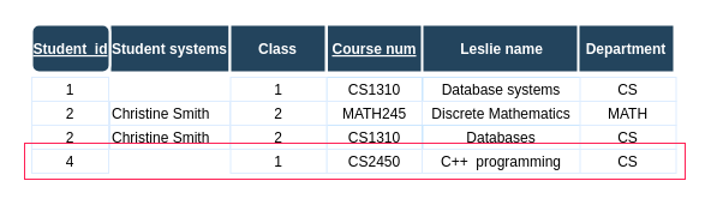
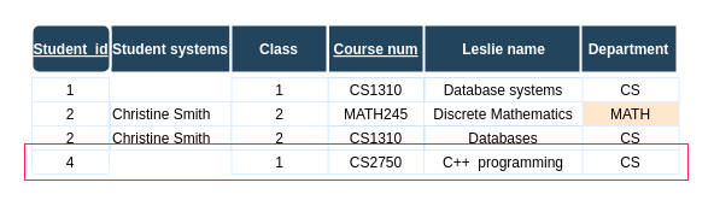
  <mxCell id="0" />
  <mxCell id="1" parent="0" />
  <mxCell id="2" value="CS1310" style="strokeColor=#CCE7FF;fillColor=none;" parent="1" vertex="1"><mxGeometry x="271.5" y="64" width="80.0" height="20" as="geometry" /></mxCell>
  <mxCell id="3" value="Database systems" style="strokeColor=#CCE7FF;fillColor=none;" parent="1" vertex="1"><mxGeometry x="351" y="64" width="132" height="20" as="geometry" /></mxCell>
  <mxCell id="4" value="CS" style="strokeColor=#DEEDFF" parent="1" vertex="1"><mxGeometry x="482.5" y="64" width="80.0" height="20" as="geometry" /></mxCell>
  <mxCell id="5" value="Christine Smith" style="align=left;strokeColor=#DEEDFF" parent="1" vertex="1"><mxGeometry x="91" y="84" width="100" height="20" as="geometry" /></mxCell>
  <mxCell id="6" value="MATH245" style="strokeColor=#DEEDFF" parent="1" vertex="1"><mxGeometry x="271.5" y="84" width="80.0" height="20" as="geometry" /></mxCell>
  <mxCell id="7" value="Discrete Mathematics" style="strokeColor=#DEEDFF" parent="1" vertex="1"><mxGeometry x="351" y="84" width="132" height="20" as="geometry" /></mxCell>
- <mxCell id="8" value="MATH" style="strokeColor=#DEEDFF" parent="1" vertex="1"><mxGeometry x="482.5" y="84" width="80.0" height="20" as="geometry" /></mxCell>
+ <mxCell id="8" value="MATH" style="strokeColor=#DEEDFF;fillColor=#ffe6cc;" parent="1" vertex="1"><mxGeometry x="482.5" y="84" width="80.0" height="20" as="geometry" /></mxCell>
  <mxCell id="9" value="Christine Smith" style="align=left;strokeColor=#DEEDFF" parent="1" vertex="1"><mxGeometry x="91" y="104" width="100" height="20" as="geometry" /></mxCell>
  <mxCell id="10" value="CS1310" style="strokeColor=#CCE7FF;fillColor=none;" parent="1" vertex="1"><mxGeometry x="271.5" y="104" width="80.0" height="20" as="geometry" /></mxCell>
  <mxCell id="11" value="Databases" style="strokeColor=#CCE7FF;fillColor=none;" parent="1" vertex="1"><mxGeometry x="351" y="104" width="132" height="20" as="geometry" /></mxCell>
  <mxCell id="12" value="CS" style="strokeColor=#DEEDFF" parent="1" vertex="1"><mxGeometry x="482.5" y="104" width="80.0" height="20" as="geometry" /></mxCell>
- <mxCell id="13" value="CS2450" style="strokeColor=#DEEDFF" parent="1" vertex="1"><mxGeometry x="271.5" y="124" width="80.0" height="20" as="geometry" /></mxCell>
+ <mxCell id="13" value="CS2750" style="strokeColor=#DEEDFF" parent="1" vertex="1"><mxGeometry x="271.5" y="124" width="80.0" height="20" as="geometry" /></mxCell>
  <mxCell id="14" value="C++  programming" style="strokeColor=#DEEDFF" parent="1" vertex="1"><mxGeometry x="351" y="124" width="132" height="20" as="geometry" /></mxCell>
  <mxCell id="15" value="CS" style="strokeColor=#DEEDFF" parent="1" vertex="1"><mxGeometry x="482.5" y="124" width="80.0" height="20" as="geometry" /></mxCell>
  <mxCell id="16" value="Student systems" style="fillColor=#23445D;strokeColor=#FFFFFF;strokeWidth=2;fontColor=#FFFFFF;fontStyle=1" parent="1" vertex="1"><mxGeometry x="91" y="20" width="100" height="40" as="geometry" /></mxCell>
  <mxCell id="17" value="Course num" style="fillColor=#23445D;strokeColor=#FFFFFF;strokeWidth=2;fontColor=#FFFFFF;fontStyle=5" parent="1" vertex="1"><mxGeometry x="271.5" y="20" width="80.0" height="40.0" as="geometry" /></mxCell>
  <mxCell id="18" value="Leslie name" style="fillColor=#23445D;strokeColor=#FFFFFF;strokeWidth=2;fontColor=#FFFFFF;fontStyle=1" parent="1" vertex="1"><mxGeometry x="351" y="20" width="133" height="40" as="geometry" /></mxCell>
  <mxCell id="19" value="Department" style="fillColor=#23445D;strokeColor=#FFFFFF;strokeWidth=2;fontColor=#FFFFFF;fontStyle=1" parent="1" vertex="1"><mxGeometry x="481" y="20" width="80.0" height="40.0" as="geometry" /></mxCell>
  <mxCell id="20" value="1" style="strokeColor=#DEEDFF" parent="1" vertex="1"><mxGeometry x="191.5" y="64" width="80.0" height="20" as="geometry" /></mxCell>
  <mxCell id="21" value="2" style="strokeColor=#DEEDFF" parent="1" vertex="1"><mxGeometry x="191.5" y="84" width="80.0" height="20" as="geometry" /></mxCell>
  <mxCell id="22" value="2" style="strokeColor=#DEEDFF" parent="1" vertex="1"><mxGeometry x="191.5" y="104" width="80.0" height="20" as="geometry" /></mxCell>
  <mxCell id="23" value="1" style="strokeColor=#DEEDFF" parent="1" vertex="1"><mxGeometry x="191.5" y="124" width="80.0" height="20" as="geometry" /></mxCell>
  <mxCell id="24" value="Class" style="fillColor=#23445D;strokeColor=#FFFFFF;strokeWidth=2;fontColor=#FFFFFF;fontStyle=1" parent="1" vertex="1"><mxGeometry x="191" y="20" width="80.0" height="40.0" as="geometry" /></mxCell>
  <mxCell id="25" value="1" style="strokeColor=#DEEDFF" parent="1" vertex="1"><mxGeometry x="26" y="64" width="64" height="20" as="geometry" /></mxCell>
  <mxCell id="26" value="2" style="strokeColor=#DEEDFF" parent="1" vertex="1"><mxGeometry x="26" y="84" width="64" height="20" as="geometry" /></mxCell>
  <mxCell id="27" value="2" style="strokeColor=#DEEDFF" parent="1" vertex="1"><mxGeometry x="26" y="104" width="64" height="20" as="geometry" /></mxCell>
- <mxCell id="28" value="4" style="strokeColor=#DEEDFF" parent="1" vertex="1"><mxGeometry x="26" y="124" width="64" height="20" as="geometry" /></mxCell>
+ <mxCell id="28" value="4" style="strokeColor=#DEEDFF;rounded=1;" parent="1" vertex="1"><mxGeometry x="26" y="124" width="64" height="20" as="geometry" /></mxCell>
  <mxCell id="29" value="Student_id" style="fillColor=#23445D;strokeColor=#FFFFFF;strokeWidth=2;fontColor=#FFFFFF;fontStyle=5;rounded=1;" parent="1" vertex="1"><mxGeometry x="26" y="20" width="65" height="40" as="geometry" /></mxCell>
  <mxCell id="30" value="" style="rounded=0;whiteSpace=wrap;html=1;strokeColor=#FF2155;fillColor=none;" parent="1" vertex="1"><mxGeometry x="20" y="119" width="550" height="30" as="geometry" /></mxCell>
